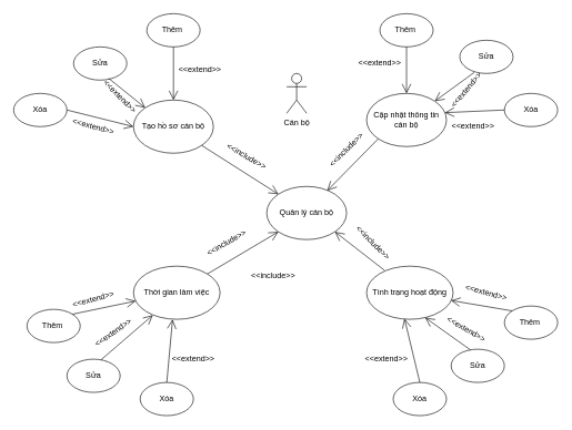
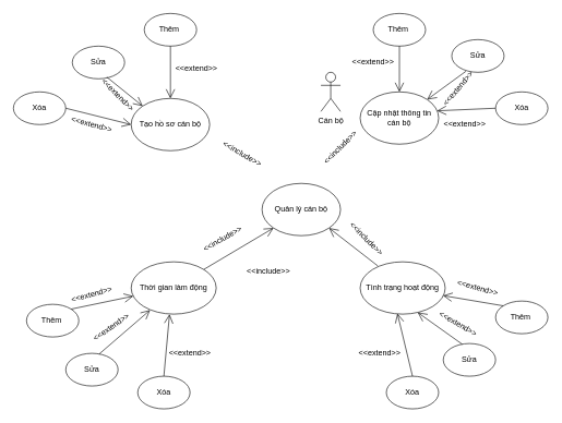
  <mxCell id="0" />
  <mxCell id="1" parent="0" />
  <mxCell id="2" value="Quản lý cán bộ" style="ellipse;whiteSpace=wrap;html=1;" parent="1" vertex="1"><mxGeometry x="400" y="280" width="120" height="80" as="geometry" /></mxCell>
  <mxCell id="3" value="Tạo hồ sơ cán bộ" style="ellipse;whiteSpace=wrap;html=1;" parent="1" vertex="1"><mxGeometry x="200" y="150" width="120" height="80" as="geometry" /></mxCell>
  <mxCell id="4" value="Thêm&amp;nbsp;" style="ellipse;whiteSpace=wrap;html=1;" parent="1" vertex="1"><mxGeometry x="220" y="20" width="80" height="50" as="geometry" /></mxCell>
  <mxCell id="5" value="Xóa" style="ellipse;whiteSpace=wrap;html=1;" parent="1" vertex="1"><mxGeometry x="20" y="140" width="80" height="50" as="geometry" /></mxCell>
  <mxCell id="6" value="Sửa" style="ellipse;whiteSpace=wrap;html=1;" parent="1" vertex="1"><mxGeometry x="110" y="70" width="80" height="50" as="geometry" /></mxCell>
  <mxCell id="7" value="Cập nhật thông tin cán bộ" style="ellipse;whiteSpace=wrap;html=1;" parent="1" vertex="1"><mxGeometry x="550" y="140" width="120" height="80" as="geometry" /></mxCell>
  <mxCell id="8" value="Thêm&amp;nbsp;" style="ellipse;whiteSpace=wrap;html=1;" parent="1" vertex="1"><mxGeometry x="570" y="20" width="80" height="50" as="geometry" /></mxCell>
  <mxCell id="9" value="Xóa" style="ellipse;whiteSpace=wrap;html=1;" parent="1" vertex="1"><mxGeometry x="757" y="140" width="80" height="50" as="geometry" /></mxCell>
  <mxCell id="10" value="Sửa" style="ellipse;whiteSpace=wrap;html=1;" parent="1" vertex="1"><mxGeometry x="690" y="60" width="80" height="50" as="geometry" /></mxCell>
- <mxCell id="11" value="Thời gian làm việc" style="ellipse;whiteSpace=wrap;html=1;" parent="1" vertex="1"><mxGeometry x="200" y="400" width="130" height="80" as="geometry" /></mxCell>
+ <mxCell id="11" value="Thời gian làm động" style="ellipse;whiteSpace=wrap;html=1;" parent="1" vertex="1"><mxGeometry x="200" y="400" width="130" height="80" as="geometry" /></mxCell>
  <mxCell id="12" value="Thêm&amp;nbsp;" style="ellipse;whiteSpace=wrap;html=1;" parent="1" vertex="1"><mxGeometry x="40" y="465" width="80" height="50" as="geometry" /></mxCell>
  <mxCell id="13" value="Xóa" style="ellipse;whiteSpace=wrap;html=1;" parent="1" vertex="1"><mxGeometry x="210" y="575" width="80" height="50" as="geometry" /></mxCell>
  <mxCell id="14" value="Sửa" style="ellipse;whiteSpace=wrap;html=1;" parent="1" vertex="1"><mxGeometry x="100" y="540" width="80" height="50" as="geometry" /></mxCell>
  <mxCell id="15" value="Tình trạng hoạt động" style="ellipse;whiteSpace=wrap;html=1;" parent="1" vertex="1"><mxGeometry x="550" y="400" width="130" height="80" as="geometry" /></mxCell>
  <mxCell id="16" value="Thêm&amp;nbsp;" style="ellipse;whiteSpace=wrap;html=1;" parent="1" vertex="1"><mxGeometry x="757" y="460" width="80" height="50" as="geometry" /></mxCell>
  <mxCell id="17" value="Xóa" style="ellipse;whiteSpace=wrap;html=1;" parent="1" vertex="1"><mxGeometry x="590" y="575" width="80" height="50" as="geometry" /></mxCell>
  <mxCell id="18" value="Sửa" style="ellipse;whiteSpace=wrap;html=1;" parent="1" vertex="1"><mxGeometry x="677" y="525" width="80" height="50" as="geometry" /></mxCell>
  <mxCell id="19" value="" style="endArrow=open;endFill=1;endSize=12;html=1;rounded=0;exitX=0.5;exitY=1;exitDx=0;exitDy=0;entryX=0.5;entryY=0;entryDx=0;entryDy=0;" parent="1" source="4" target="3" edge="1"><mxGeometry width="160" relative="1" as="geometry"><mxPoint x="370" y="420" as="sourcePoint" /><mxPoint x="530" y="420" as="targetPoint" /></mxGeometry></mxCell>
  <mxCell id="20" value="" style="endArrow=open;endFill=1;endSize=12;html=1;rounded=0;exitX=0.659;exitY=0.946;exitDx=0;exitDy=0;exitPerimeter=0;entryX=0;entryY=0;entryDx=0;entryDy=0;" parent="1" source="6" target="3" edge="1"><mxGeometry width="160" relative="1" as="geometry"><mxPoint x="370" y="420" as="sourcePoint" /><mxPoint x="530" y="420" as="targetPoint" /></mxGeometry></mxCell>
  <mxCell id="21" value="" style="endArrow=open;endFill=1;endSize=12;html=1;rounded=0;entryX=0;entryY=0.5;entryDx=0;entryDy=0;" parent="1" target="3" edge="1"><mxGeometry width="160" relative="1" as="geometry"><mxPoint x="100" y="165" as="sourcePoint" /><mxPoint x="530" y="420" as="targetPoint" /></mxGeometry></mxCell>
  <mxCell id="22" value="" style="endArrow=open;endFill=1;endSize=12;html=1;rounded=0;exitX=0.5;exitY=1;exitDx=0;exitDy=0;entryX=0.5;entryY=0;entryDx=0;entryDy=0;" parent="1" source="8" target="7" edge="1"><mxGeometry width="160" relative="1" as="geometry"><mxPoint x="370" y="420" as="sourcePoint" /><mxPoint x="530" y="420" as="targetPoint" /></mxGeometry></mxCell>
  <mxCell id="23" value="" style="endArrow=open;endFill=1;endSize=12;html=1;rounded=0;exitX=0.271;exitY=0.969;exitDx=0;exitDy=0;exitPerimeter=0;entryX=1;entryY=0;entryDx=0;entryDy=0;" parent="1" source="10" target="7" edge="1"><mxGeometry width="160" relative="1" as="geometry"><mxPoint x="370" y="420" as="sourcePoint" /><mxPoint x="530" y="420" as="targetPoint" /></mxGeometry></mxCell>
  <mxCell id="24" value="" style="endArrow=open;endFill=1;endSize=12;html=1;rounded=0;exitX=0;exitY=0.5;exitDx=0;exitDy=0;entryX=0.979;entryY=0.362;entryDx=0;entryDy=0;entryPerimeter=0;" parent="1" source="9" target="7" edge="1"><mxGeometry width="160" relative="1" as="geometry"><mxPoint x="370" y="420" as="sourcePoint" /><mxPoint x="670" y="169" as="targetPoint" /></mxGeometry></mxCell>
  <mxCell id="25" value="" style="endArrow=open;endFill=1;endSize=12;html=1;rounded=0;exitX=0.5;exitY=0;exitDx=0;exitDy=0;entryX=0.451;entryY=1.002;entryDx=0;entryDy=0;entryPerimeter=0;" parent="1" source="13" target="11" edge="1"><mxGeometry width="160" relative="1" as="geometry"><mxPoint x="290" y="470" as="sourcePoint" /><mxPoint x="450" y="470" as="targetPoint" /></mxGeometry></mxCell>
  <mxCell id="26" value="" style="endArrow=open;endFill=1;endSize=12;html=1;rounded=0;exitX=0.64;exitY=0.02;exitDx=0;exitDy=0;exitPerimeter=0;entryX=0.223;entryY=0.923;entryDx=0;entryDy=0;entryPerimeter=0;" parent="1" source="14" target="11" edge="1"><mxGeometry width="160" relative="1" as="geometry"><mxPoint x="290" y="470" as="sourcePoint" /><mxPoint x="450" y="470" as="targetPoint" /></mxGeometry></mxCell>
  <mxCell id="27" value="" style="endArrow=open;endFill=1;endSize=12;html=1;rounded=0;exitX=1;exitY=0;exitDx=0;exitDy=0;entryX=0.025;entryY=0.656;entryDx=0;entryDy=0;entryPerimeter=0;" parent="1" source="12" target="11" edge="1"><mxGeometry width="160" relative="1" as="geometry"><mxPoint x="260" y="420" as="sourcePoint" /><mxPoint x="420" y="420" as="targetPoint" /></mxGeometry></mxCell>
  <mxCell id="28" value="" style="endArrow=open;endFill=1;endSize=12;html=1;rounded=0;exitX=0.5;exitY=0;exitDx=0;exitDy=0;entryX=0.438;entryY=0.988;entryDx=0;entryDy=0;entryPerimeter=0;" parent="1" source="17" target="15" edge="1"><mxGeometry width="160" relative="1" as="geometry"><mxPoint x="630" y="570" as="sourcePoint" /><mxPoint x="630" y="430" as="targetPoint" /></mxGeometry></mxCell>
  <mxCell id="29" value="" style="endArrow=open;endFill=1;endSize=12;html=1;rounded=0;exitX=0.362;exitY=0.02;exitDx=0;exitDy=0;exitPerimeter=0;entryX=0.677;entryY=0.969;entryDx=0;entryDy=0;entryPerimeter=0;" parent="1" source="18" target="15" edge="1"><mxGeometry width="160" relative="1" as="geometry"><mxPoint x="470" y="430" as="sourcePoint" /><mxPoint x="630" y="430" as="targetPoint" /></mxGeometry></mxCell>
  <mxCell id="30" value="" style="endArrow=open;endFill=1;endSize=12;html=1;rounded=0;exitX=0;exitY=0;exitDx=0;exitDy=0;entryX=0.975;entryY=0.646;entryDx=0;entryDy=0;entryPerimeter=0;" parent="1" source="16" target="15" edge="1"><mxGeometry width="160" relative="1" as="geometry"><mxPoint x="470" y="430" as="sourcePoint" /><mxPoint x="630" y="430" as="targetPoint" /></mxGeometry></mxCell>
  <mxCell id="31" value="" style="endArrow=open;endFill=1;endSize=12;html=1;rounded=0;exitX=0.209;exitY=0.08;exitDx=0;exitDy=0;exitPerimeter=0;entryX=1;entryY=1;entryDx=0;entryDy=0;" parent="1" source="15" target="2" edge="1"><mxGeometry width="160" relative="1" as="geometry"><mxPoint x="490" y="370" as="sourcePoint" /><mxPoint x="650" y="370" as="targetPoint" /></mxGeometry></mxCell>
  <mxCell id="32" value="" style="endArrow=open;endFill=1;endSize=12;html=1;rounded=0;exitX=1;exitY=0;exitDx=0;exitDy=0;entryX=0;entryY=1;entryDx=0;entryDy=0;" parent="1" source="11" target="2" edge="1"><mxGeometry width="160" relative="1" as="geometry"><mxPoint x="490" y="370" as="sourcePoint" /><mxPoint x="650" y="370" as="targetPoint" /></mxGeometry></mxCell>
- <mxCell id="33" value="" style="endArrow=open;endFill=1;endSize=12;html=1;rounded=0;exitX=0;exitY=1;exitDx=0;exitDy=0;entryX=0.758;entryY=0.079;entryDx=0;entryDy=0;entryPerimeter=0;" parent="1" source="7" target="2" edge="1"><mxGeometry width="160" relative="1" as="geometry"><mxPoint x="490" y="370" as="sourcePoint" /><mxPoint x="650" y="370" as="targetPoint" /></mxGeometry></mxCell>
- <mxCell id="34" value="" style="endArrow=open;endFill=1;endSize=12;html=1;rounded=0;exitX=1;exitY=1;exitDx=0;exitDy=0;entryX=0;entryY=0;entryDx=0;entryDy=0;" parent="1" source="3" target="2" edge="1"><mxGeometry width="160" relative="1" as="geometry"><mxPoint x="490" y="370" as="sourcePoint" /><mxPoint x="650" y="370" as="targetPoint" /></mxGeometry></mxCell>
- <mxCell id="35" value="Cán bộ" style="shape=umlActor;verticalLabelPosition=bottom;verticalAlign=top;html=1;" parent="1" vertex="1"><mxGeometry x="430" y="110" width="30" height="60" as="geometry" /></mxCell>
+ <mxCell id="35" value="Cán bộ" style="shape=umlActor;verticalLabelPosition=bottom;verticalAlign=top;html=1;" parent="1" vertex="1"><mxGeometry x="490" y="110" width="30" height="60" as="geometry" /></mxCell>
  <mxCell id="36" value="&amp;lt;&amp;lt;extend&amp;gt;&amp;gt;" style="text;html=1;align=center;verticalAlign=middle;whiteSpace=wrap;rounded=0;rotation=0;" parent="1" vertex="1"><mxGeometry x="270" y="90" width="60" height="30" as="geometry" /></mxCell>
  <mxCell id="37" value="&amp;lt;&amp;lt;extend&amp;gt;&amp;gt;" style="text;html=1;align=center;verticalAlign=middle;whiteSpace=wrap;rounded=0;rotation=45;" parent="1" vertex="1"><mxGeometry x="150" y="130" width="60" height="30" as="geometry" /></mxCell>
  <mxCell id="38" value="&amp;lt;&amp;lt;extend&amp;gt;&amp;gt;" style="text;html=1;align=center;verticalAlign=middle;whiteSpace=wrap;rounded=0;rotation=15;" parent="1" vertex="1"><mxGeometry x="110" y="175" width="60" height="30" as="geometry" /></mxCell>
  <mxCell id="39" value="&amp;lt;&amp;lt;extend&amp;gt;&amp;gt;" style="text;html=1;align=center;verticalAlign=middle;whiteSpace=wrap;rounded=0;rotation=-35;" parent="1" vertex="1"><mxGeometry x="140" y="485" width="60" height="30" as="geometry" /></mxCell>
  <mxCell id="40" value="&amp;lt;&amp;lt;extend&amp;gt;&amp;gt;" style="text;html=1;align=center;verticalAlign=middle;whiteSpace=wrap;rounded=0;" parent="1" vertex="1"><mxGeometry x="260" y="525" width="60" height="30" as="geometry" /></mxCell>
  <mxCell id="41" value="&amp;lt;&amp;lt;extend&amp;gt;&amp;gt;" style="text;html=1;align=center;verticalAlign=middle;whiteSpace=wrap;rounded=0;rotation=-15;" parent="1" vertex="1"><mxGeometry x="110" y="435" width="60" height="30" as="geometry" /></mxCell>
  <mxCell id="42" value="&amp;lt;&amp;lt;extend&amp;gt;&amp;gt;" style="text;html=1;align=center;verticalAlign=middle;whiteSpace=wrap;rounded=0;" parent="1" vertex="1"><mxGeometry x="680" y="175" width="60" height="30" as="geometry" /></mxCell>
  <mxCell id="43" value="&amp;lt;&amp;lt;extend&amp;gt;&amp;gt;" style="text;html=1;align=center;verticalAlign=middle;whiteSpace=wrap;rounded=0;rotation=-50;" parent="1" vertex="1"><mxGeometry x="670" y="120" width="60" height="30" as="geometry" /></mxCell>
  <mxCell id="44" value="&amp;lt;&amp;lt;extend&amp;gt;&amp;gt;" style="text;html=1;align=center;verticalAlign=middle;whiteSpace=wrap;rounded=0;" parent="1" vertex="1"><mxGeometry x="540" y="80" width="60" height="30" as="geometry" /></mxCell>
  <mxCell id="45" value="&amp;lt;&amp;lt;extend&amp;gt;&amp;gt;" style="text;html=1;align=center;verticalAlign=middle;whiteSpace=wrap;rounded=0;rotation=30;" parent="1" vertex="1"><mxGeometry x="670" y="480" width="60" height="30" as="geometry" /></mxCell>
  <mxCell id="46" value="&amp;lt;&amp;lt;extend&amp;gt;&amp;gt;" style="text;html=1;align=center;verticalAlign=middle;whiteSpace=wrap;rounded=0;rotation=15;" parent="1" vertex="1"><mxGeometry x="700" y="425" width="60" height="30" as="geometry" /></mxCell>
  <mxCell id="47" value="&amp;lt;&amp;lt;extend&amp;gt;&amp;gt;" style="text;html=1;align=center;verticalAlign=middle;whiteSpace=wrap;rounded=0;" parent="1" vertex="1"><mxGeometry x="550" y="525" width="60" height="30" as="geometry" /></mxCell>
  <mxCell id="48" value="&amp;lt;&amp;lt;include&amp;gt;&amp;gt;" style="text;html=1;align=center;verticalAlign=middle;whiteSpace=wrap;rounded=0;rotation=-45;" parent="1" vertex="1"><mxGeometry x="490" y="210" width="60" height="30" as="geometry" /></mxCell>
  <mxCell id="49" value="&amp;lt;&amp;lt;include&amp;gt;&amp;gt;" style="text;html=1;align=center;verticalAlign=middle;whiteSpace=wrap;rounded=0;rotation=45;" parent="1" vertex="1"><mxGeometry x="530" y="350" width="60" height="30" as="geometry" /></mxCell>
  <mxCell id="50" value="&amp;lt;&amp;lt;include&amp;gt;&amp;gt;" style="text;html=1;align=center;verticalAlign=middle;whiteSpace=wrap;rounded=0;" parent="1" vertex="1"><mxGeometry x="380" y="400" width="60" height="30" as="geometry" /></mxCell>
  <mxCell id="51" value="&amp;lt;&amp;lt;include&amp;gt;&amp;gt;" style="text;html=1;align=center;verticalAlign=middle;whiteSpace=wrap;rounded=0;rotation=30;" parent="1" vertex="1"><mxGeometry x="340" y="220" width="60" height="30" as="geometry" /></mxCell>
  <mxCell id="52" value="&amp;lt;&amp;lt;include&amp;gt;&amp;gt;" style="text;html=1;align=center;verticalAlign=middle;whiteSpace=wrap;rounded=0;rotation=-30;" parent="1" vertex="1"><mxGeometry x="310" y="350" width="60" height="30" as="geometry" /></mxCell>
